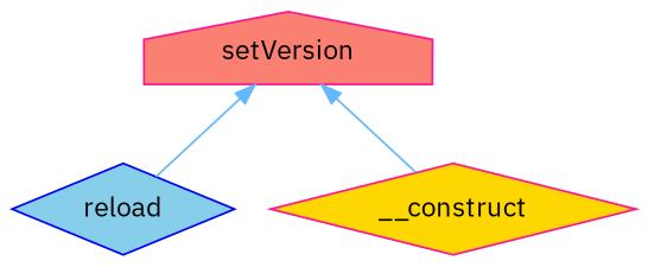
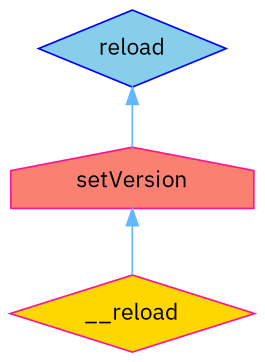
  digraph {
    fontname="IBM Plex Sans"
    rankdir=TB
    node [color=deeppink fontname="IBM Plex Sans" fontsize=14 shape=diamond style=filled]
    edge [color=steelblue1 dir=back fontname="IBM Plex Sans" fontsize=14 labelfontname=Helvetica labelfontsize=14 style=solid]
    n1 [color=blue fillcolor=skyblue fontcolor=black height=0.2 label=reload width=0.4]
    n2 [fillcolor=salmon height=0.2 label=setVersion shape=house width=0.4]
-   n3 [fillcolor=gold height=0.2 label=__construct width=0.4]
-   n2 -> n1
+   n3 [fillcolor=gold height=0.2 label=__reload width=0.4]
+   n1 -> n2
    n2 -> n3
  }
